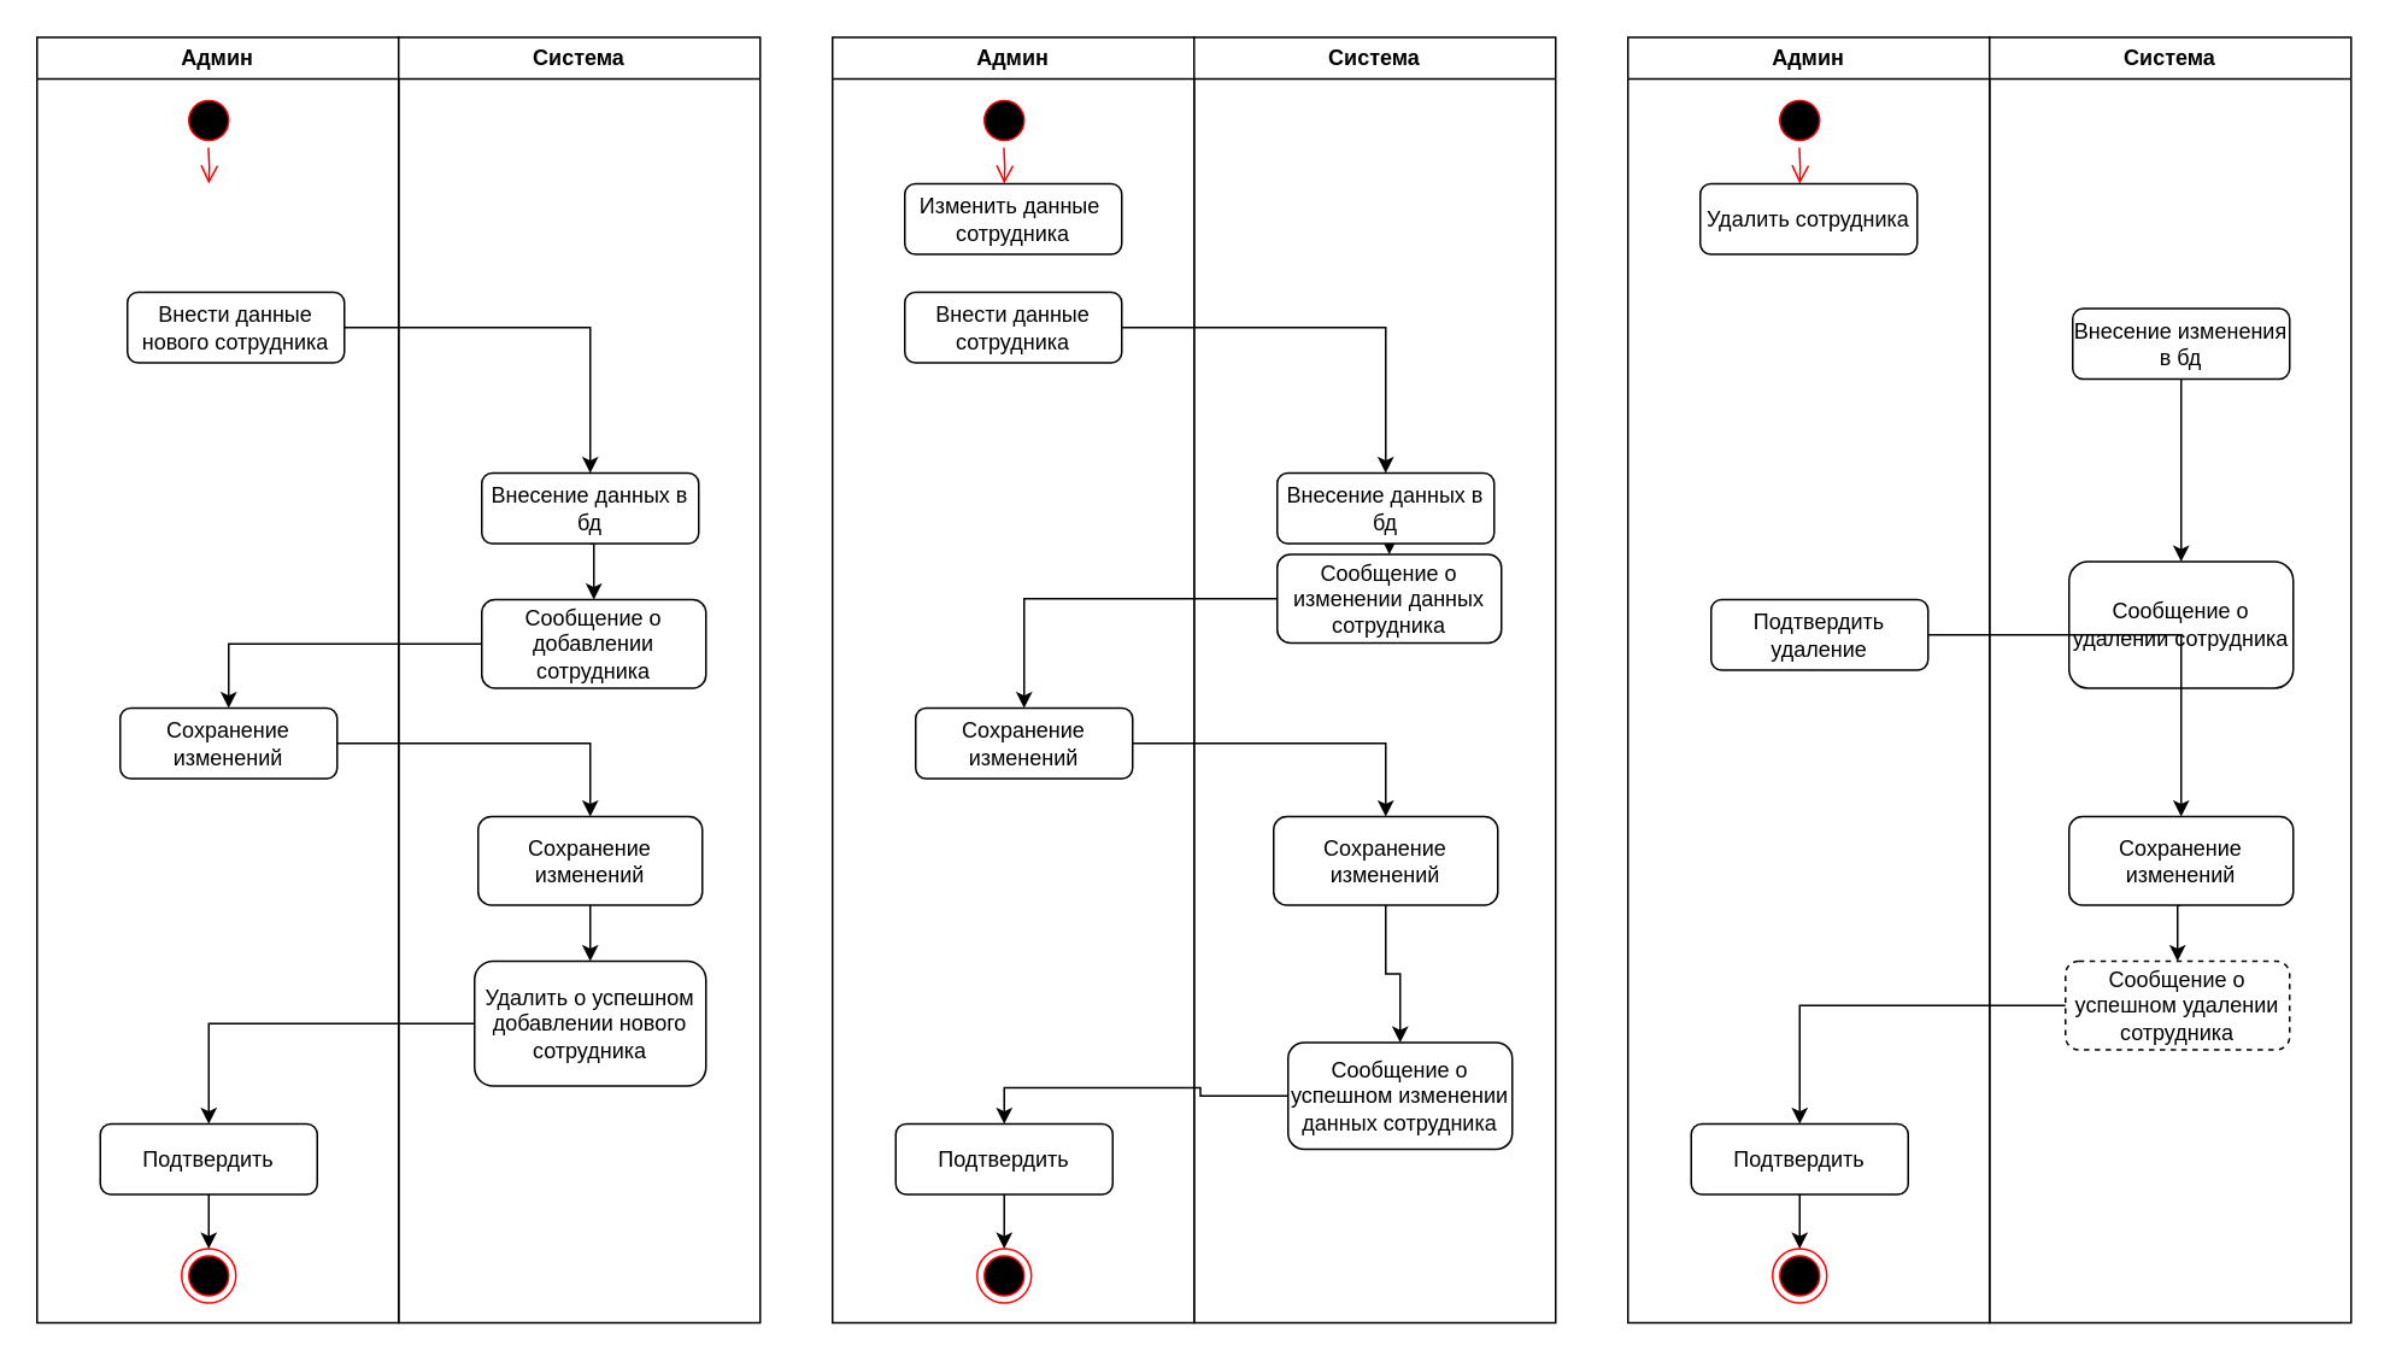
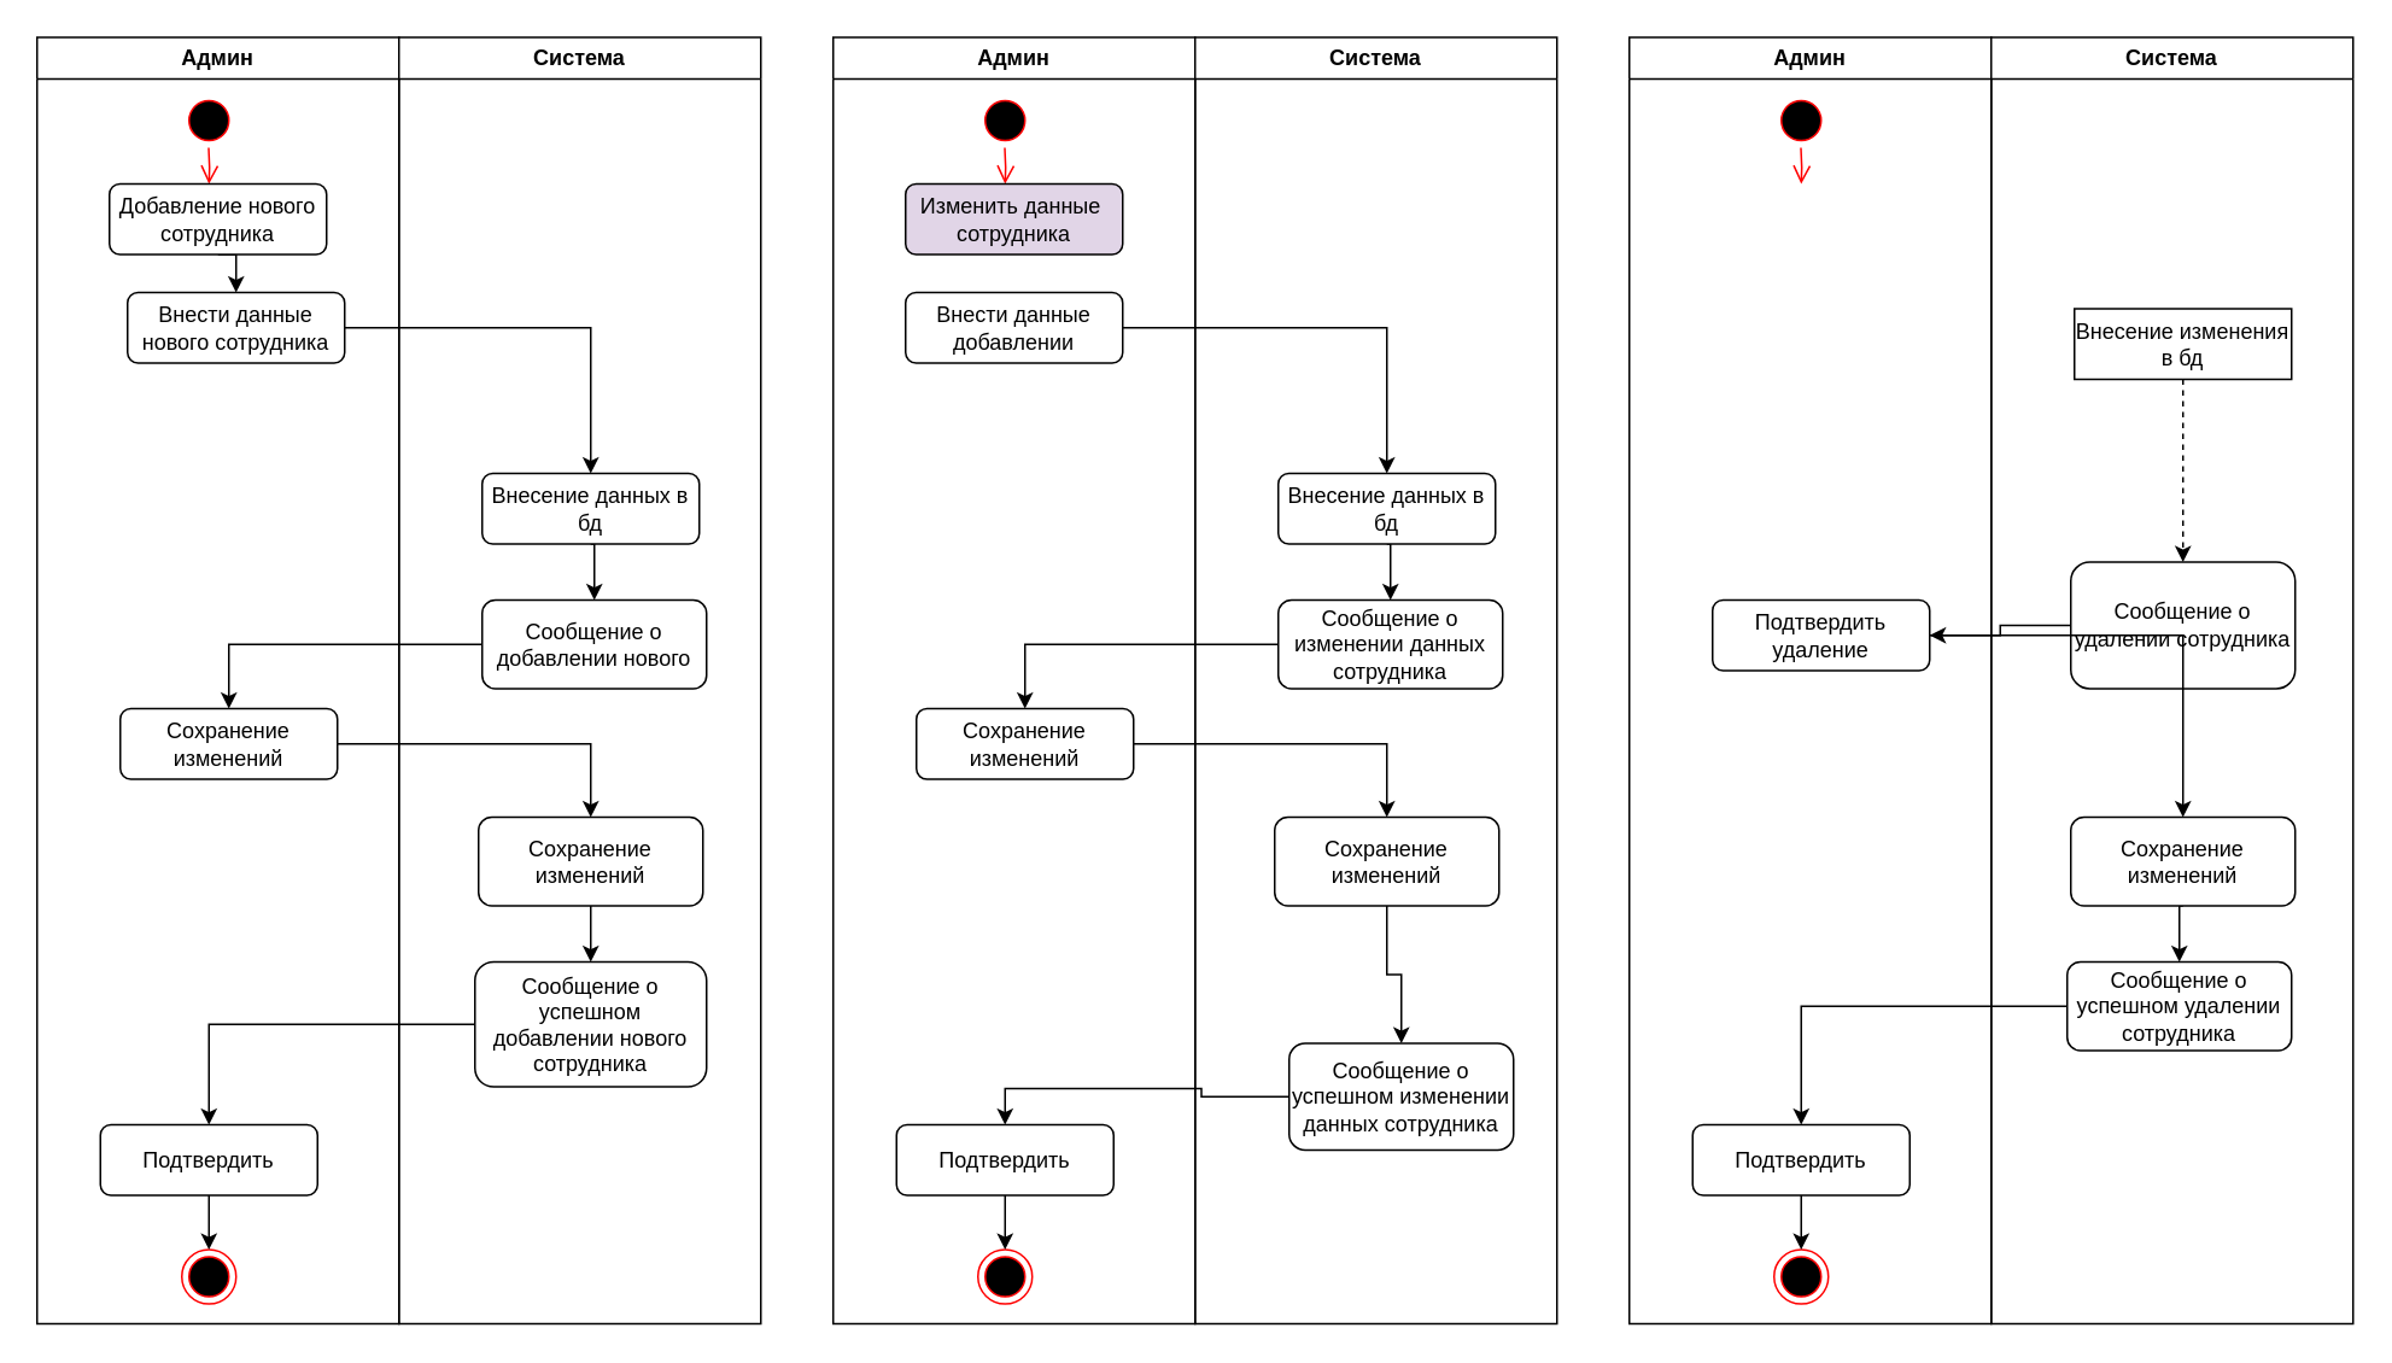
  <mxCell id="0" />
  <mxCell id="1" parent="0" />
  <mxCell id="2" value="Админ" style="swimlane;whiteSpace=wrap;html=1;" vertex="1" parent="1"><mxGeometry width="200" height="711" as="geometry" x="20" y="20" /></mxCell>
  <mxCell id="3" value="" style="ellipse;html=1;shape=startState;fillColor=#000000;strokeColor=#ff0000;" vertex="1" parent="2"><mxGeometry x="80" y="31" width="30" height="30" as="geometry" /></mxCell>
  <mxCell id="4" value="" style="edgeStyle=orthogonalEdgeStyle;html=1;verticalAlign=bottom;endArrow=open;endSize=8;strokeColor=#ff0000;rounded=0;" edge="1" parent="2"><mxGeometry relative="1" as="geometry"><mxPoint x="95" y="81" as="targetPoint" /><mxPoint x="94.82" y="61" as="sourcePoint" /></mxGeometry></mxCell>
+ <mxCell id="5" style="edgeStyle=orthogonalEdgeStyle;rounded=0;orthogonalLoop=1;jettySize=auto;html=1;exitX=0.5;exitY=1;exitDx=0;exitDy=0;entryX=0.5;entryY=0;entryDx=0;entryDy=0;" edge="1" parent="2" source="6" target="7"><mxGeometry relative="1" as="geometry" /></mxCell>
+ <mxCell id="6" value="Добавление нового сотрудника" style="rounded=1;whiteSpace=wrap;html=1;" vertex="1" parent="2"><mxGeometry x="40" y="81" width="120" height="39" as="geometry" /></mxCell>
  <mxCell id="7" value="Внести данные нового сотрудника" style="rounded=1;whiteSpace=wrap;html=1;" vertex="1" parent="2"><mxGeometry x="50" y="141" width="120" height="39" as="geometry" /></mxCell>
  <mxCell id="8" value="Сохранение изменений" style="rounded=1;whiteSpace=wrap;html=1;" vertex="1" parent="2"><mxGeometry x="46" y="371" width="120" height="39" as="geometry" /></mxCell>
  <mxCell id="9" value="Подтвердить" style="rounded=1;whiteSpace=wrap;html=1;" vertex="1" parent="2"><mxGeometry x="35" y="601" width="120" height="39" as="geometry" /></mxCell>
  <mxCell id="10" value="" style="ellipse;html=1;shape=endState;fillColor=#000000;strokeColor=#ff0000;" vertex="1" parent="2"><mxGeometry x="80" y="670" width="30" height="30" as="geometry" /></mxCell>
  <mxCell id="11" style="edgeStyle=orthogonalEdgeStyle;rounded=0;orthogonalLoop=1;jettySize=auto;html=1;entryX=0.5;entryY=0;entryDx=0;entryDy=0;" edge="1" parent="2" target="10"><mxGeometry relative="1" as="geometry"><mxPoint x="95" y="640" as="sourcePoint" /></mxGeometry></mxCell>
  <mxCell id="12" value="Система" style="swimlane;whiteSpace=wrap;html=1;" vertex="1" parent="1"><mxGeometry x="220" width="200" height="711" as="geometry" y="20" /></mxCell>
  <mxCell id="13" style="edgeStyle=orthogonalEdgeStyle;rounded=0;orthogonalLoop=1;jettySize=auto;html=1;exitX=0.5;exitY=1;exitDx=0;exitDy=0;entryX=0.5;entryY=0;entryDx=0;entryDy=0;" edge="1" parent="12" source="14" target="15"><mxGeometry relative="1" as="geometry" /></mxCell>
  <mxCell id="14" value="Внесение данных в бд" style="rounded=1;whiteSpace=wrap;html=1;" vertex="1" parent="12"><mxGeometry x="46" y="241" width="120" height="39" as="geometry" /></mxCell>
- <mxCell id="15" value="Сообщение о добавлении сотрудника" style="rounded=1;whiteSpace=wrap;html=1;" vertex="1" parent="12"><mxGeometry x="46" y="311" width="124" height="49" as="geometry" /></mxCell>
+ <mxCell id="15" value="Сообщение о добавлении нового" style="rounded=1;whiteSpace=wrap;html=1;" vertex="1" parent="12"><mxGeometry x="46" y="311" width="124" height="49" as="geometry" /></mxCell>
  <mxCell id="16" style="edgeStyle=orthogonalEdgeStyle;rounded=0;orthogonalLoop=1;jettySize=auto;html=1;exitX=0.5;exitY=1;exitDx=0;exitDy=0;entryX=0.5;entryY=0;entryDx=0;entryDy=0;" edge="1" parent="12" source="17" target="18"><mxGeometry relative="1" as="geometry" /></mxCell>
  <mxCell id="17" value="Сохранение изменений" style="rounded=1;whiteSpace=wrap;html=1;" vertex="1" parent="12"><mxGeometry x="44" y="431" width="124" height="49" as="geometry" /></mxCell>
- <mxCell id="18" value="Удалить о успешном добавлении нового сотрудника" style="rounded=1;whiteSpace=wrap;html=1;" vertex="1" parent="12"><mxGeometry x="42" y="511" width="128" height="69" as="geometry" /></mxCell>
+ <mxCell id="18" value="Сообщение о успешном добавлении нового сотрудника" style="rounded=1;whiteSpace=wrap;html=1;" vertex="1" parent="12"><mxGeometry x="42" y="511" width="128" height="69" as="geometry" /></mxCell>
  <mxCell id="19" style="edgeStyle=orthogonalEdgeStyle;rounded=0;orthogonalLoop=1;jettySize=auto;html=1;exitX=1;exitY=0.5;exitDx=0;exitDy=0;entryX=0.5;entryY=0;entryDx=0;entryDy=0;" edge="1" parent="1" source="7" target="14"><mxGeometry relative="1" as="geometry"><mxPoint x="180" y="240.5" as="sourcePoint" /></mxGeometry></mxCell>
  <mxCell id="20" style="edgeStyle=orthogonalEdgeStyle;rounded=0;orthogonalLoop=1;jettySize=auto;html=1;exitX=0;exitY=0.5;exitDx=0;exitDy=0;" edge="1" parent="1" source="15" target="8"><mxGeometry relative="1" as="geometry" /></mxCell>
  <mxCell id="21" style="edgeStyle=orthogonalEdgeStyle;rounded=0;orthogonalLoop=1;jettySize=auto;html=1;exitX=1;exitY=0.5;exitDx=0;exitDy=0;" edge="1" parent="1" source="8" target="17"><mxGeometry relative="1" as="geometry" /></mxCell>
  <mxCell id="22" style="edgeStyle=orthogonalEdgeStyle;rounded=0;orthogonalLoop=1;jettySize=auto;html=1;exitX=0;exitY=0.5;exitDx=0;exitDy=0;entryX=0.5;entryY=0;entryDx=0;entryDy=0;" edge="1" parent="1" source="18" target="9"><mxGeometry relative="1" as="geometry" /></mxCell>
  <mxCell id="23" value="Админ" style="swimlane;whiteSpace=wrap;html=1;" vertex="1" parent="1"><mxGeometry x="460" width="200" height="711" as="geometry" y="20" /></mxCell>
  <mxCell id="24" value="" style="ellipse;html=1;shape=startState;fillColor=#000000;strokeColor=#ff0000;" vertex="1" parent="23"><mxGeometry x="80" y="31" width="30" height="30" as="geometry" /></mxCell>
  <mxCell id="25" value="" style="edgeStyle=orthogonalEdgeStyle;html=1;verticalAlign=bottom;endArrow=open;endSize=8;strokeColor=#ff0000;rounded=0;" edge="1" parent="23"><mxGeometry relative="1" as="geometry"><mxPoint x="95" y="81" as="targetPoint" /><mxPoint x="94.82" y="61" as="sourcePoint" /></mxGeometry></mxCell>
- <mxCell id="26" value="Изменить данные&amp;nbsp; сотрудника" style="rounded=1;whiteSpace=wrap;html=1;" vertex="1" parent="23"><mxGeometry x="40" y="81" width="120" height="39" as="geometry" /></mxCell>
- <mxCell id="27" value="Внести данные сотрудника" style="rounded=1;whiteSpace=wrap;html=1;" vertex="1" parent="23"><mxGeometry x="40" y="141" width="120" height="39" as="geometry" /></mxCell>
+ <mxCell id="26" value="Изменить данные&amp;nbsp; сотрудника" style="rounded=1;whiteSpace=wrap;html=1;fillColor=#e1d5e7;" vertex="1" parent="23"><mxGeometry x="40" y="81" width="120" height="39" as="geometry" /></mxCell>
+ <mxCell id="27" value="Внести данные добавлении" style="rounded=1;whiteSpace=wrap;html=1;" vertex="1" parent="23"><mxGeometry x="40" y="141" width="120" height="39" as="geometry" /></mxCell>
  <mxCell id="28" value="Сохранение изменений" style="rounded=1;whiteSpace=wrap;html=1;" vertex="1" parent="23"><mxGeometry x="46" y="371" width="120" height="39" as="geometry" /></mxCell>
  <mxCell id="29" value="Подтвердить" style="rounded=1;whiteSpace=wrap;html=1;" vertex="1" parent="23"><mxGeometry x="35" y="601" width="120" height="39" as="geometry" /></mxCell>
  <mxCell id="30" value="" style="ellipse;html=1;shape=endState;fillColor=#000000;strokeColor=#ff0000;" vertex="1" parent="23"><mxGeometry x="80" y="670" width="30" height="30" as="geometry" /></mxCell>
  <mxCell id="31" style="edgeStyle=orthogonalEdgeStyle;rounded=0;orthogonalLoop=1;jettySize=auto;html=1;entryX=0.5;entryY=0;entryDx=0;entryDy=0;" edge="1" parent="23" target="30"><mxGeometry relative="1" as="geometry"><mxPoint x="95" y="640" as="sourcePoint" /></mxGeometry></mxCell>
  <mxCell id="32" value="Система" style="swimlane;whiteSpace=wrap;html=1;" vertex="1" parent="1"><mxGeometry x="660" width="200" height="711" as="geometry" y="20" /></mxCell>
  <mxCell id="33" style="edgeStyle=orthogonalEdgeStyle;rounded=0;orthogonalLoop=1;jettySize=auto;html=1;exitX=0.5;exitY=1;exitDx=0;exitDy=0;entryX=0.5;entryY=0;entryDx=0;entryDy=0;" edge="1" parent="32" source="34" target="35"><mxGeometry relative="1" as="geometry" /></mxCell>
  <mxCell id="34" value="Внесение данных в бд" style="rounded=1;whiteSpace=wrap;html=1;" vertex="1" parent="32"><mxGeometry x="46" y="241" width="120" height="39" as="geometry" /></mxCell>
- <mxCell id="35" value="Сообщение о изменении данных сотрудника" style="rounded=1;whiteSpace=wrap;html=1;" vertex="1" parent="32"><mxGeometry x="46" y="286" width="124" height="49" as="geometry" /></mxCell>
+ <mxCell id="35" value="Сообщение о изменении данных сотрудника" style="rounded=1;whiteSpace=wrap;html=1;" vertex="1" parent="32"><mxGeometry x="46" y="311" width="124" height="49" as="geometry" /></mxCell>
  <mxCell id="36" style="edgeStyle=orthogonalEdgeStyle;rounded=0;orthogonalLoop=1;jettySize=auto;html=1;exitX=0.5;exitY=1;exitDx=0;exitDy=0;entryX=0.5;entryY=0;entryDx=0;entryDy=0;" edge="1" parent="32" source="37" target="38"><mxGeometry relative="1" as="geometry" /></mxCell>
  <mxCell id="37" value="Сохранение изменений" style="rounded=1;whiteSpace=wrap;html=1;" vertex="1" parent="32"><mxGeometry x="44" y="431" width="124" height="49" as="geometry" /></mxCell>
  <mxCell id="38" value="Сообщение о успешном изменении данных сотрудника" style="rounded=1;whiteSpace=wrap;html=1;" vertex="1" parent="32"><mxGeometry x="52" y="556" width="124" height="59" as="geometry" /></mxCell>
  <mxCell id="39" style="edgeStyle=orthogonalEdgeStyle;rounded=0;orthogonalLoop=1;jettySize=auto;html=1;exitX=1;exitY=0.5;exitDx=0;exitDy=0;entryX=0.5;entryY=0;entryDx=0;entryDy=0;" edge="1" parent="1" source="27" target="34"><mxGeometry relative="1" as="geometry"><mxPoint x="620" y="240.5" as="sourcePoint" /></mxGeometry></mxCell>
  <mxCell id="40" style="edgeStyle=orthogonalEdgeStyle;rounded=0;orthogonalLoop=1;jettySize=auto;html=1;exitX=0;exitY=0.5;exitDx=0;exitDy=0;" edge="1" parent="1" source="35" target="28"><mxGeometry relative="1" as="geometry" /></mxCell>
  <mxCell id="41" style="edgeStyle=orthogonalEdgeStyle;rounded=0;orthogonalLoop=1;jettySize=auto;html=1;exitX=1;exitY=0.5;exitDx=0;exitDy=0;" edge="1" parent="1" source="28" target="37"><mxGeometry relative="1" as="geometry" /></mxCell>
  <mxCell id="42" style="edgeStyle=orthogonalEdgeStyle;rounded=0;orthogonalLoop=1;jettySize=auto;html=1;exitX=0;exitY=0.5;exitDx=0;exitDy=0;entryX=0.5;entryY=0;entryDx=0;entryDy=0;" edge="1" parent="1" source="38" target="29"><mxGeometry relative="1" as="geometry" /></mxCell>
  <mxCell id="43" value="Админ" style="swimlane;whiteSpace=wrap;html=1;" vertex="1" parent="1"><mxGeometry x="900" width="200" height="711" as="geometry" y="20" /></mxCell>
  <mxCell id="44" value="" style="ellipse;html=1;shape=startState;fillColor=#000000;strokeColor=#ff0000;" vertex="1" parent="43"><mxGeometry x="80" y="31" width="30" height="30" as="geometry" /></mxCell>
  <mxCell id="45" value="" style="edgeStyle=orthogonalEdgeStyle;html=1;verticalAlign=bottom;endArrow=open;endSize=8;strokeColor=#ff0000;rounded=0;" edge="1" parent="43"><mxGeometry relative="1" as="geometry"><mxPoint x="95" y="81" as="targetPoint" /><mxPoint x="94.82" y="61" as="sourcePoint" /></mxGeometry></mxCell>
- <mxCell id="46" value="Удалить сотрудника" style="rounded=1;whiteSpace=wrap;html=1;" vertex="1" parent="43"><mxGeometry x="40" y="81" width="120" height="39" as="geometry" /></mxCell>
  <mxCell id="47" value="Подтвердить удаление" style="rounded=1;whiteSpace=wrap;html=1;" vertex="1" parent="43"><mxGeometry x="46" y="311" width="120" height="39" as="geometry" /></mxCell>
  <mxCell id="48" value="Подтвердить" style="rounded=1;whiteSpace=wrap;html=1;" vertex="1" parent="43"><mxGeometry x="35" y="601" width="120" height="39" as="geometry" /></mxCell>
  <mxCell id="49" value="" style="ellipse;html=1;shape=endState;fillColor=#000000;strokeColor=#ff0000;" vertex="1" parent="43"><mxGeometry x="80" y="670" width="30" height="30" as="geometry" /></mxCell>
  <mxCell id="50" style="edgeStyle=orthogonalEdgeStyle;rounded=0;orthogonalLoop=1;jettySize=auto;html=1;entryX=0.5;entryY=0;entryDx=0;entryDy=0;" edge="1" parent="43" target="49"><mxGeometry relative="1" as="geometry"><mxPoint x="95" y="640" as="sourcePoint" /></mxGeometry></mxCell>
  <mxCell id="51" value="Система" style="swimlane;whiteSpace=wrap;html=1;" vertex="1" parent="1"><mxGeometry x="1100" width="200" height="711" as="geometry" y="20" /></mxCell>
- <mxCell id="52" style="edgeStyle=orthogonalEdgeStyle;rounded=0;orthogonalLoop=1;jettySize=auto;html=1;exitX=0.5;exitY=1;exitDx=0;exitDy=0;entryX=0.5;entryY=0;entryDx=0;entryDy=0;" edge="1" parent="51" source="53" target="54"><mxGeometry relative="1" as="geometry" /></mxCell>
- <mxCell id="53" value="Внесение изменения в бд" style="rounded=1;whiteSpace=wrap;html=1;" vertex="1" parent="51"><mxGeometry x="46" y="150" width="120" height="39" as="geometry" /></mxCell>
+ <mxCell id="52" style="edgeStyle=orthogonalEdgeStyle;rounded=0;orthogonalLoop=1;jettySize=auto;html=1;exitX=0.5;exitY=1;exitDx=0;exitDy=0;entryX=0.5;entryY=0;entryDx=0;entryDy=0;dashed=1;" edge="1" parent="51" source="53" target="54"><mxGeometry relative="1" as="geometry" /></mxCell>
+ <mxCell id="53" value="Внесение изменения в бд" style="whiteSpace=wrap;html=1;rounded=0;" vertex="1" parent="51"><mxGeometry x="46" y="150" width="120" height="39" as="geometry" /></mxCell>
  <mxCell id="54" value="Сообщение о удалении сотрудника" style="rounded=1;whiteSpace=wrap;html=1;" vertex="1" parent="51"><mxGeometry x="44" y="290" width="124" height="70" as="geometry" /></mxCell>
  <mxCell id="55" style="edgeStyle=orthogonalEdgeStyle;rounded=0;orthogonalLoop=1;jettySize=auto;html=1;exitX=0.5;exitY=1;exitDx=0;exitDy=0;entryX=0.5;entryY=0;entryDx=0;entryDy=0;" edge="1" parent="51" source="56" target="57"><mxGeometry relative="1" as="geometry" /></mxCell>
  <mxCell id="56" value="Сохранение изменений" style="rounded=1;whiteSpace=wrap;html=1;" vertex="1" parent="51"><mxGeometry x="44" y="431" width="124" height="49" as="geometry" /></mxCell>
- <mxCell id="57" value="Сообщение о успешном удалении сотрудника" style="rounded=1;whiteSpace=wrap;html=1;dashed=1;" vertex="1" parent="51"><mxGeometry x="42" y="511" width="124" height="49" as="geometry" /></mxCell>
+ <mxCell id="57" value="Сообщение о успешном удалении сотрудника" style="rounded=1;whiteSpace=wrap;html=1;" vertex="1" parent="51"><mxGeometry x="42" y="511" width="124" height="49" as="geometry" /></mxCell>
+ <mxCell id="58" style="edgeStyle=orthogonalEdgeStyle;rounded=0;orthogonalLoop=1;jettySize=auto;html=1;exitX=0;exitY=0.5;exitDx=0;exitDy=0;" edge="1" parent="1" source="54" target="47"><mxGeometry relative="1" as="geometry" /></mxCell>
  <mxCell id="59" style="edgeStyle=orthogonalEdgeStyle;rounded=0;orthogonalLoop=1;jettySize=auto;html=1;exitX=1;exitY=0.5;exitDx=0;exitDy=0;" edge="1" parent="1" source="47" target="56"><mxGeometry relative="1" as="geometry" /></mxCell>
  <mxCell id="60" style="edgeStyle=orthogonalEdgeStyle;rounded=0;orthogonalLoop=1;jettySize=auto;html=1;exitX=0;exitY=0.5;exitDx=0;exitDy=0;entryX=0.5;entryY=0;entryDx=0;entryDy=0;" edge="1" parent="1" source="57" target="48"><mxGeometry relative="1" as="geometry" /></mxCell>
